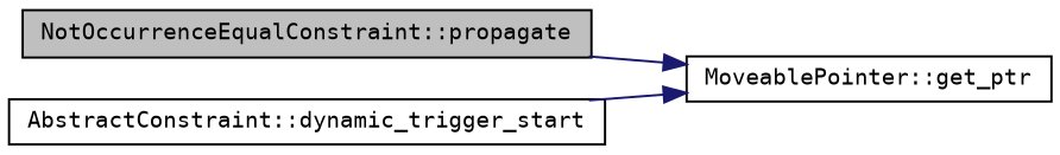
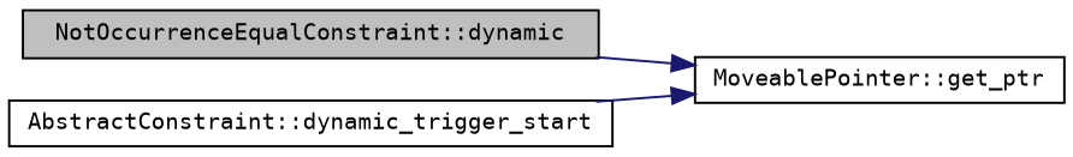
  digraph {
    fontname="DejaVu Sans Mono"
    rankdir=LR
    node [color=black fillcolor=white fontname="DejaVu Sans Mono" fontsize=10 shape=record style=filled]
    edge [color=midnightblue fontname="DejaVu Sans Mono" fontsize=10 labelfontname=FreeSans labelfontsize=10 style=solid]
-   n1 [fillcolor=grey75 fontcolor=black height=0.2 label="NotOccurrenceEqualConstraint::propagate" width=0.4]
+   n1 [fillcolor=grey75 fontcolor=black height=0.2 label="NotOccurrenceEqualConstraint::dynamic" width=0.4]
    n2 [height=0.2 label="MoveablePointer::get_ptr" width=0.4]
    n3 [height=0.2 label="AbstractConstraint::dynamic_trigger_start" width=0.4]
    n1 -> n2
    n3 -> n2
  }
